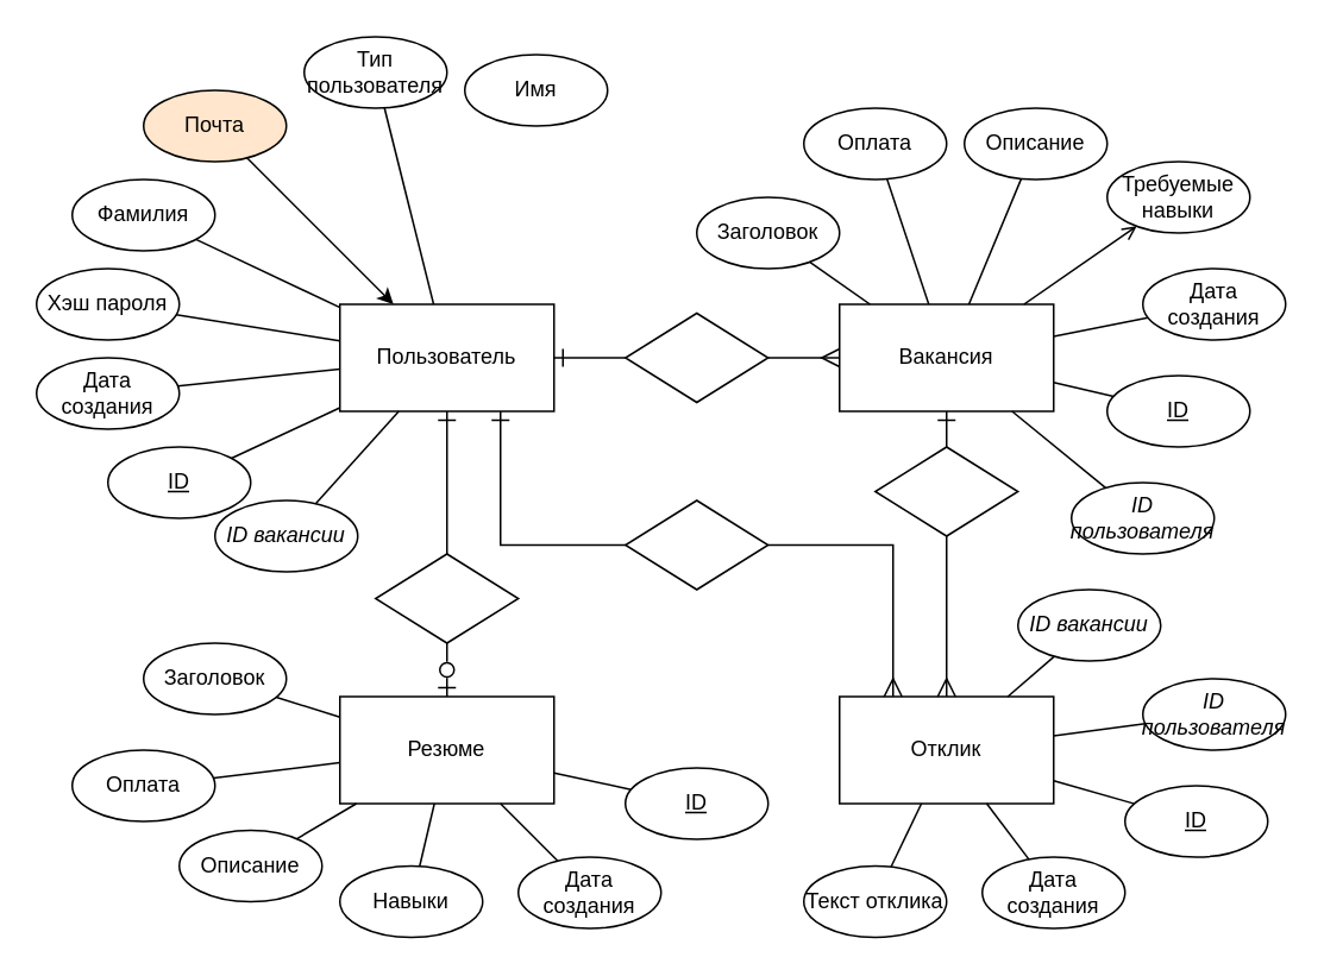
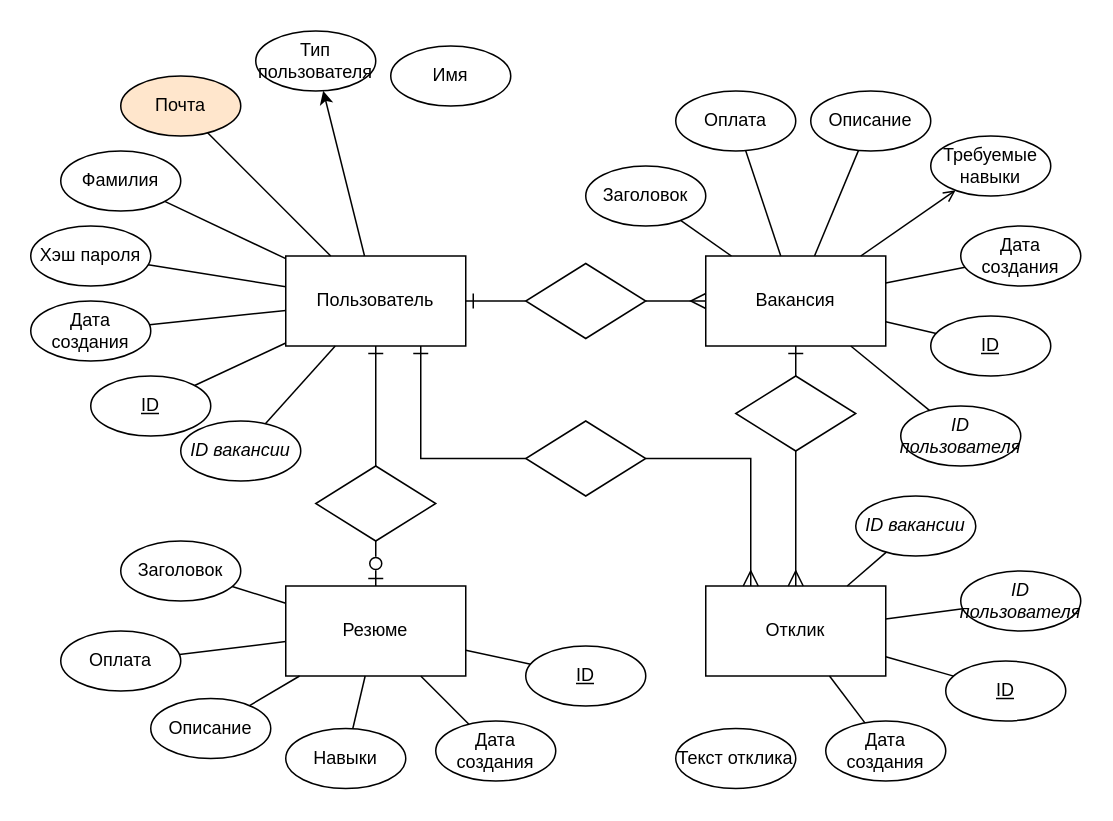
  <mxCell id="0" />
  <mxCell id="1" parent="0" />
  <mxCell id="2" value="Пользователь" style="rounded=0;whiteSpace=wrap;html=1;" parent="1" vertex="1"><mxGeometry x="190" y="170" width="120" height="60" as="geometry" /></mxCell>
  <mxCell id="3" value="Резюме" style="rounded=0;whiteSpace=wrap;html=1;" parent="1" vertex="1"><mxGeometry x="190" y="390" width="120" height="60" as="geometry" /></mxCell>
  <mxCell id="4" value="Вакансия" style="rounded=0;whiteSpace=wrap;html=1;" parent="1" vertex="1"><mxGeometry x="470" y="170" width="120" height="60" as="geometry" /></mxCell>
  <mxCell id="5" value="Отклик" style="rounded=0;whiteSpace=wrap;html=1;" parent="1" vertex="1"><mxGeometry x="470" y="390" width="120" height="60" as="geometry" /></mxCell>
  <mxCell id="6" style="edgeStyle=none;html=1;endArrow=ERone;endFill=0;startArrow=none;startFill=0;endSize=8;targetPerimeterSpacing=0;" parent="1" source="8" target="2" edge="1"><mxGeometry relative="1" as="geometry" /></mxCell>
  <mxCell id="7" style="edgeStyle=none;html=1;entryX=0;entryY=0.5;entryDx=0;entryDy=0;endArrow=ERmany;endFill=0;jumpStyle=none;rounded=1;fixDash=0;startArrow=none;startFill=0;endSize=8;" parent="1" source="8" target="4" edge="1"><mxGeometry relative="1" as="geometry"><Array as="points" /></mxGeometry></mxCell>
  <mxCell id="8" value="" style="rhombus;whiteSpace=wrap;html=1;" parent="1" vertex="1"><mxGeometry x="350" y="175" width="80" height="50" as="geometry" /></mxCell>
  <mxCell id="9" value="" style="rhombus;whiteSpace=wrap;html=1;" parent="1" vertex="1"><mxGeometry x="210" y="310" width="80" height="50" as="geometry" /></mxCell>
  <mxCell id="10" value="" style="endArrow=ERone;html=1;rounded=1;jumpStyle=none;entryX=0.5;entryY=1;entryDx=0;entryDy=0;exitX=0.5;exitY=0;exitDx=0;exitDy=0;startArrow=none;startFill=0;endFill=0;endSize=8;" parent="1" source="9" target="2" edge="1"><mxGeometry width="50" height="50" relative="1" as="geometry"><mxPoint x="400" y="400" as="sourcePoint" /><mxPoint x="450" y="350" as="targetPoint" /></mxGeometry></mxCell>
  <mxCell id="11" value="" style="endArrow=none;html=1;rounded=1;jumpStyle=none;entryX=0.5;entryY=1;entryDx=0;entryDy=0;exitX=0.5;exitY=0;exitDx=0;exitDy=0;endFill=0;startArrow=ERzeroToOne;startFill=0;startSize=8;" parent="1" source="3" target="9" edge="1"><mxGeometry width="50" height="50" relative="1" as="geometry"><mxPoint x="400" y="400" as="sourcePoint" /><mxPoint x="450" y="350" as="targetPoint" /></mxGeometry></mxCell>
  <mxCell id="12" style="edgeStyle=none;rounded=0;jumpStyle=none;html=1;entryX=0.5;entryY=1;entryDx=0;entryDy=0;endArrow=ERone;endFill=0;endSize=8;" parent="1" source="14" target="4" edge="1"><mxGeometry relative="1" as="geometry" /></mxCell>
  <mxCell id="13" style="edgeStyle=none;rounded=0;jumpStyle=none;html=1;entryX=0.5;entryY=0;entryDx=0;entryDy=0;endArrow=ERmany;endFill=0;endSize=8;" parent="1" source="14" target="5" edge="1"><mxGeometry relative="1" as="geometry" /></mxCell>
  <mxCell id="14" value="" style="rhombus;whiteSpace=wrap;html=1;" parent="1" vertex="1"><mxGeometry x="490" y="250" width="80" height="50" as="geometry" /></mxCell>
  <mxCell id="15" value="" style="rhombus;whiteSpace=wrap;html=1;" parent="1" vertex="1"><mxGeometry x="350" y="280" width="80" height="50" as="geometry" /></mxCell>
  <mxCell id="16" value="" style="endArrow=none;html=1;rounded=0;jumpStyle=none;entryX=0;entryY=0.5;entryDx=0;entryDy=0;exitX=0.75;exitY=1;exitDx=0;exitDy=0;endFill=0;endSize=8;startArrow=ERone;startFill=0;startSize=8;" parent="1" source="2" target="15" edge="1"><mxGeometry width="50" height="50" relative="1" as="geometry"><mxPoint x="380" y="400" as="sourcePoint" /><mxPoint x="430" y="350" as="targetPoint" /><Array as="points"><mxPoint x="280" y="305" /></Array></mxGeometry></mxCell>
  <mxCell id="17" value="" style="endArrow=none;html=1;rounded=0;jumpStyle=none;entryX=1;entryY=0.5;entryDx=0;entryDy=0;exitX=0.25;exitY=0;exitDx=0;exitDy=0;endFill=0;startArrow=ERmany;startFill=0;startSize=8;" parent="1" source="5" target="15" edge="1"><mxGeometry width="50" height="50" relative="1" as="geometry"><mxPoint x="340" y="350" as="sourcePoint" /><mxPoint x="390" y="300" as="targetPoint" /><Array as="points"><mxPoint x="500" y="305" /></Array></mxGeometry></mxCell>
  <mxCell id="18" value="Имя" style="ellipse;whiteSpace=wrap;html=1;" parent="1" vertex="1"><mxGeometry x="260" y="30" width="80" height="40" as="geometry" /></mxCell>
  <mxCell id="19" value="Фамилия" style="ellipse;whiteSpace=wrap;html=1;" parent="1" vertex="1"><mxGeometry x="40" y="100" width="80" height="40" as="geometry" /></mxCell>
  <mxCell id="20" value="Почта" style="ellipse;whiteSpace=wrap;html=1;fillColor=#ffe6cc;" parent="1" vertex="1"><mxGeometry x="80" y="50" width="80" height="40" as="geometry" /></mxCell>
  <mxCell id="21" value="Тип пользователя" style="ellipse;whiteSpace=wrap;html=1;" parent="1" vertex="1"><mxGeometry x="170" y="20" width="80" height="40" as="geometry" /></mxCell>
  <mxCell id="22" value="Хэш пароля" style="ellipse;whiteSpace=wrap;html=1;" parent="1" vertex="1"><mxGeometry x="20" y="150" width="80" height="40" as="geometry" /></mxCell>
  <mxCell id="23" value="" style="endArrow=none;html=1;" parent="1" source="22" target="2" edge="1"><mxGeometry width="50" height="50" relative="1" as="geometry"><mxPoint x="80" y="250" as="sourcePoint" /><mxPoint x="130" y="200" as="targetPoint" /></mxGeometry></mxCell>
  <mxCell id="24" value="" style="endArrow=none;html=1;" parent="1" source="19" target="2" edge="1"><mxGeometry width="50" height="50" relative="1" as="geometry"><mxPoint x="140" y="150" as="sourcePoint" /><mxPoint x="190" y="100" as="targetPoint" /></mxGeometry></mxCell>
- <mxCell id="25" value="" style="endArrow=classic;html=1;" parent="1" source="20" target="2" edge="1"><mxGeometry width="50" height="50" relative="1" as="geometry"><mxPoint x="167.203" y="70.002" as="sourcePoint" /><mxPoint x="272.789" y="134.52" as="targetPoint" /></mxGeometry></mxCell>
- <mxCell id="26" value="" style="endArrow=none;html=1;" parent="1" source="2" target="21" edge="1"><mxGeometry width="50" height="50" relative="1" as="geometry"><mxPoint x="250" y="160" as="sourcePoint" /><mxPoint x="300" y="110" as="targetPoint" /></mxGeometry></mxCell>
+ <mxCell id="25" value="" style="endArrow=none;html=1;" parent="1" source="20" target="2" edge="1"><mxGeometry width="50" height="50" relative="1" as="geometry"><mxPoint x="167.203" y="70.002" as="sourcePoint" /><mxPoint x="272.789" y="134.52" as="targetPoint" /></mxGeometry></mxCell>
+ <mxCell id="26" value="" style="endArrow=classic;html=1;" parent="1" source="2" target="21" edge="1"><mxGeometry width="50" height="50" relative="1" as="geometry"><mxPoint x="250" y="160" as="sourcePoint" /><mxPoint x="300" y="110" as="targetPoint" /></mxGeometry></mxCell>
  <mxCell id="27" value="Заголовок" style="ellipse;whiteSpace=wrap;html=1;" parent="1" vertex="1"><mxGeometry x="390" y="110" width="80" height="40" as="geometry" /></mxCell>
  <mxCell id="28" value="Описание" style="ellipse;whiteSpace=wrap;html=1;" parent="1" vertex="1"><mxGeometry x="540" y="60" width="80" height="40" as="geometry" /></mxCell>
  <mxCell id="29" value="Оплата" style="ellipse;whiteSpace=wrap;html=1;" parent="1" vertex="1"><mxGeometry x="450" y="60" width="80" height="40" as="geometry" /></mxCell>
  <mxCell id="30" value="Требуемые навыки" style="ellipse;whiteSpace=wrap;html=1;" parent="1" vertex="1"><mxGeometry x="620" y="90" width="80" height="40" as="geometry" /></mxCell>
  <mxCell id="31" value="" style="endArrow=none;html=1;" parent="1" source="4" target="27" edge="1"><mxGeometry width="50" height="50" relative="1" as="geometry"><mxPoint x="520" y="160" as="sourcePoint" /><mxPoint x="570" y="110" as="targetPoint" /></mxGeometry></mxCell>
  <mxCell id="32" value="" style="endArrow=none;html=1;" parent="1" source="4" target="28" edge="1"><mxGeometry width="50" height="50" relative="1" as="geometry"><mxPoint x="580" y="160" as="sourcePoint" /><mxPoint x="630" y="110" as="targetPoint" /></mxGeometry></mxCell>
  <mxCell id="33" value="" style="endArrow=none;html=1;" parent="1" source="4" target="29" edge="1"><mxGeometry width="50" height="50" relative="1" as="geometry"><mxPoint x="510" y="150" as="sourcePoint" /><mxPoint x="560" y="100" as="targetPoint" /></mxGeometry></mxCell>
  <mxCell id="34" value="" style="endArrow=open;html=1;" parent="1" source="4" target="30" edge="1"><mxGeometry width="50" height="50" relative="1" as="geometry"><mxPoint x="560" y="150" as="sourcePoint" /><mxPoint x="610" y="100" as="targetPoint" /></mxGeometry></mxCell>
  <mxCell id="35" value="Навыки" style="ellipse;whiteSpace=wrap;html=1;" parent="1" vertex="1"><mxGeometry x="190" y="485" width="80" height="40" as="geometry" /></mxCell>
  <mxCell id="36" value="Описание" style="ellipse;whiteSpace=wrap;html=1;" parent="1" vertex="1"><mxGeometry x="100" y="465" width="80" height="40" as="geometry" /></mxCell>
  <mxCell id="37" value="Оплата" style="ellipse;whiteSpace=wrap;html=1;" parent="1" vertex="1"><mxGeometry x="40" y="420" width="80" height="40" as="geometry" /></mxCell>
  <mxCell id="38" value="Заголовок" style="ellipse;whiteSpace=wrap;html=1;" parent="1" vertex="1"><mxGeometry x="80" y="360" width="80" height="40" as="geometry" /></mxCell>
  <mxCell id="39" value="" style="endArrow=none;html=1;" parent="1" source="38" target="3" edge="1"><mxGeometry width="50" height="50" relative="1" as="geometry"><mxPoint x="90" y="350" as="sourcePoint" /><mxPoint x="140" y="300" as="targetPoint" /></mxGeometry></mxCell>
  <mxCell id="40" value="" style="endArrow=none;html=1;" parent="1" source="37" target="3" edge="1"><mxGeometry width="50" height="50" relative="1" as="geometry"><mxPoint x="260" y="410" as="sourcePoint" /><mxPoint x="310" y="360" as="targetPoint" /></mxGeometry></mxCell>
  <mxCell id="41" value="" style="endArrow=none;html=1;" parent="1" source="3" target="36" edge="1"><mxGeometry width="50" height="50" relative="1" as="geometry"><mxPoint x="260" y="410" as="sourcePoint" /><mxPoint x="310" y="360" as="targetPoint" /></mxGeometry></mxCell>
  <mxCell id="42" value="" style="endArrow=none;html=1;" parent="1" source="3" target="35" edge="1"><mxGeometry width="50" height="50" relative="1" as="geometry"><mxPoint x="260" y="410" as="sourcePoint" /><mxPoint x="310" y="360" as="targetPoint" /></mxGeometry></mxCell>
  <mxCell id="43" value="Текст отклика" style="ellipse;whiteSpace=wrap;html=1;" parent="1" vertex="1"><mxGeometry x="450" y="485" width="80" height="40" as="geometry" /></mxCell>
- <mxCell id="44" value="" style="endArrow=none;html=1;" parent="1" source="43" target="5" edge="1"><mxGeometry width="50" height="50" relative="1" as="geometry"><mxPoint x="260" y="420" as="sourcePoint" /><mxPoint x="310" y="370" as="targetPoint" /></mxGeometry></mxCell>
  <mxCell id="45" value="Дата создания" style="ellipse;whiteSpace=wrap;html=1;" parent="1" vertex="1"><mxGeometry x="550" y="480" width="80" height="40" as="geometry" /></mxCell>
  <mxCell id="46" value="" style="endArrow=none;html=1;" parent="1" source="45" target="5" edge="1"><mxGeometry width="50" height="50" relative="1" as="geometry"><mxPoint x="580" y="505" as="sourcePoint" /><mxPoint x="580" y="470" as="targetPoint" /></mxGeometry></mxCell>
  <mxCell id="47" value="Дата создания" style="ellipse;whiteSpace=wrap;html=1;" parent="1" vertex="1"><mxGeometry x="640" y="150" width="80" height="40" as="geometry" /></mxCell>
  <mxCell id="48" value="Дата создания" style="ellipse;whiteSpace=wrap;html=1;" parent="1" vertex="1"><mxGeometry x="290" y="480" width="80" height="40" as="geometry" /></mxCell>
  <mxCell id="49" value="Дата создания" style="ellipse;whiteSpace=wrap;html=1;" parent="1" vertex="1"><mxGeometry x="20" y="200" width="80" height="40" as="geometry" /></mxCell>
  <mxCell id="50" value="" style="endArrow=none;html=1;" parent="1" source="3" target="48" edge="1"><mxGeometry width="50" height="50" relative="1" as="geometry"><mxPoint x="265.714" y="460" as="sourcePoint" /><mxPoint x="276.208" y="515.09" as="targetPoint" /></mxGeometry></mxCell>
  <mxCell id="51" value="" style="endArrow=none;html=1;" parent="1" source="4" target="47" edge="1"><mxGeometry width="50" height="50" relative="1" as="geometry"><mxPoint x="589.999" y="330" as="sourcePoint" /><mxPoint x="623.392" y="349.732" as="targetPoint" /></mxGeometry></mxCell>
  <mxCell id="52" value="" style="endArrow=none;html=1;" parent="1" source="2" target="49" edge="1"><mxGeometry width="50" height="50" relative="1" as="geometry"><mxPoint x="169.999" y="300" as="sourcePoint" /><mxPoint x="203.392" y="319.732" as="targetPoint" /></mxGeometry></mxCell>
  <mxCell id="53" value="ID" style="ellipse;whiteSpace=wrap;html=1;fontStyle=4" parent="1" vertex="1"><mxGeometry x="60" y="250" width="80" height="40" as="geometry" /></mxCell>
  <mxCell id="54" value="" style="endArrow=none;html=1;" parent="1" source="2" target="53" edge="1"><mxGeometry width="50" height="50" relative="1" as="geometry"><mxPoint x="217.34" y="249.998" as="sourcePoint" /><mxPoint x="140" y="277.283" as="targetPoint" /></mxGeometry></mxCell>
  <mxCell id="55" value="ID" style="ellipse;whiteSpace=wrap;html=1;fontStyle=4" parent="1" vertex="1"><mxGeometry x="350" y="430" width="80" height="40" as="geometry" /></mxCell>
  <mxCell id="56" value="ID" style="ellipse;whiteSpace=wrap;html=1;fontStyle=4" parent="1" vertex="1"><mxGeometry x="630" y="440" width="80" height="40" as="geometry" /></mxCell>
  <mxCell id="57" value="ID" style="ellipse;whiteSpace=wrap;html=1;fontStyle=4" parent="1" vertex="1"><mxGeometry x="620" y="210" width="80" height="40" as="geometry" /></mxCell>
  <mxCell id="58" value="" style="endArrow=none;html=1;" parent="1" source="4" target="57" edge="1"><mxGeometry width="50" height="50" relative="1" as="geometry"><mxPoint x="600" y="207.977" as="sourcePoint" /><mxPoint x="650.083" y="206.288" as="targetPoint" /></mxGeometry></mxCell>
  <mxCell id="59" value="" style="endArrow=none;html=1;fontStyle=1" parent="1" source="5" target="56" edge="1"><mxGeometry width="50" height="50" relative="1" as="geometry"><mxPoint x="589.92" y="351.687" as="sourcePoint" /><mxPoint x="640.003" y="349.998" as="targetPoint" /></mxGeometry></mxCell>
  <mxCell id="60" value="" style="endArrow=none;html=1;" parent="1" source="3" target="55" edge="1"><mxGeometry width="50" height="50" relative="1" as="geometry"><mxPoint x="620" y="227.977" as="sourcePoint" /><mxPoint x="670.083" y="226.288" as="targetPoint" /></mxGeometry></mxCell>
  <mxCell id="61" value="ID вакансии" style="ellipse;whiteSpace=wrap;html=1;fontStyle=2" parent="1" vertex="1"><mxGeometry x="120" y="280" width="80" height="40" as="geometry" /></mxCell>
  <mxCell id="62" value="" style="endArrow=none;html=1;fontStyle=1" parent="1" source="2" target="61" edge="1"><mxGeometry width="50" height="50" relative="1" as="geometry"><mxPoint x="600" y="425.32" as="sourcePoint" /><mxPoint x="630.436" y="422.946" as="targetPoint" /></mxGeometry></mxCell>
  <mxCell id="63" value="ID пользователя" style="ellipse;whiteSpace=wrap;html=1;fontStyle=2" parent="1" vertex="1"><mxGeometry x="640" y="380" width="80" height="40" as="geometry" /></mxCell>
  <mxCell id="64" value="" style="endArrow=none;html=1;fontStyle=1" parent="1" source="5" target="63" edge="1"><mxGeometry width="50" height="50" relative="1" as="geometry"><mxPoint x="600" y="447.143" as="sourcePoint" /><mxPoint x="645.27" y="460.077" as="targetPoint" /></mxGeometry></mxCell>
  <mxCell id="65" value="ID пользователя" style="ellipse;whiteSpace=wrap;html=1;fontStyle=2" parent="1" vertex="1"><mxGeometry x="600" y="270" width="80" height="40" as="geometry" /></mxCell>
  <mxCell id="66" value="" style="endArrow=none;html=1;fontStyle=1" parent="1" source="4" target="65" edge="1"><mxGeometry width="50" height="50" relative="1" as="geometry"><mxPoint x="570" y="356.846" as="sourcePoint" /><mxPoint x="621.357" y="350.004" as="targetPoint" /></mxGeometry></mxCell>
  <mxCell id="67" value="ID вакансии" style="ellipse;whiteSpace=wrap;html=1;fontStyle=2" parent="1" vertex="1"><mxGeometry x="570" y="330" width="80" height="40" as="geometry" /></mxCell>
  <mxCell id="68" value="" style="endArrow=none;html=1;fontStyle=1" parent="1" source="67" target="5" edge="1"><mxGeometry width="50" height="50" relative="1" as="geometry"><mxPoint x="690.001" y="317.06" as="sourcePoint" /><mxPoint x="742.471" y="359.998" as="targetPoint" /></mxGeometry></mxCell>
